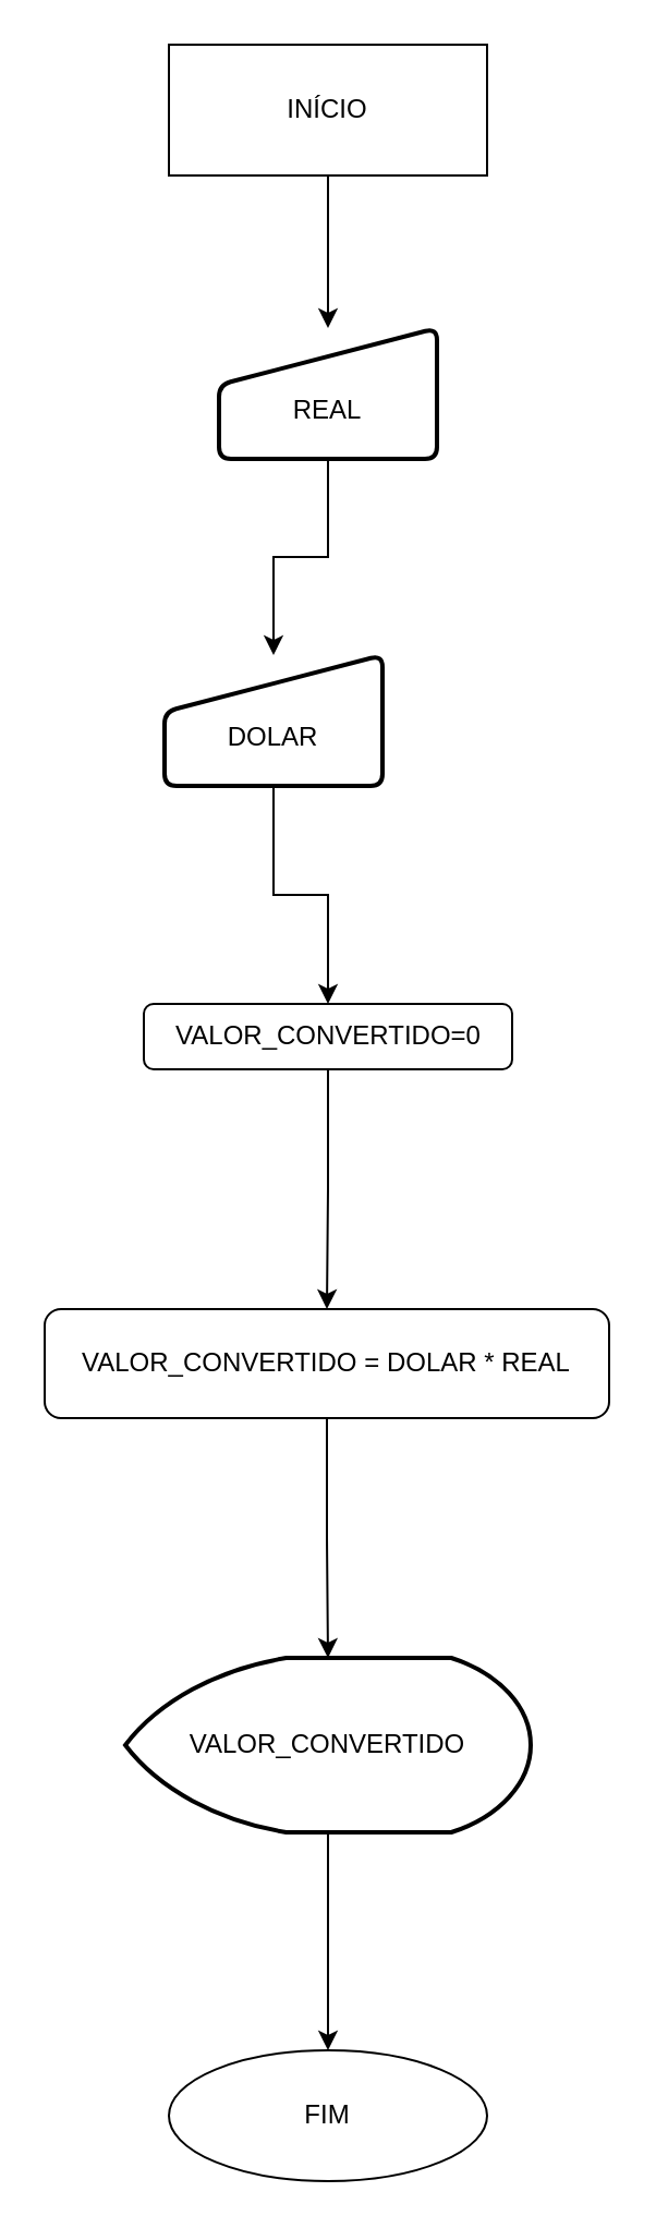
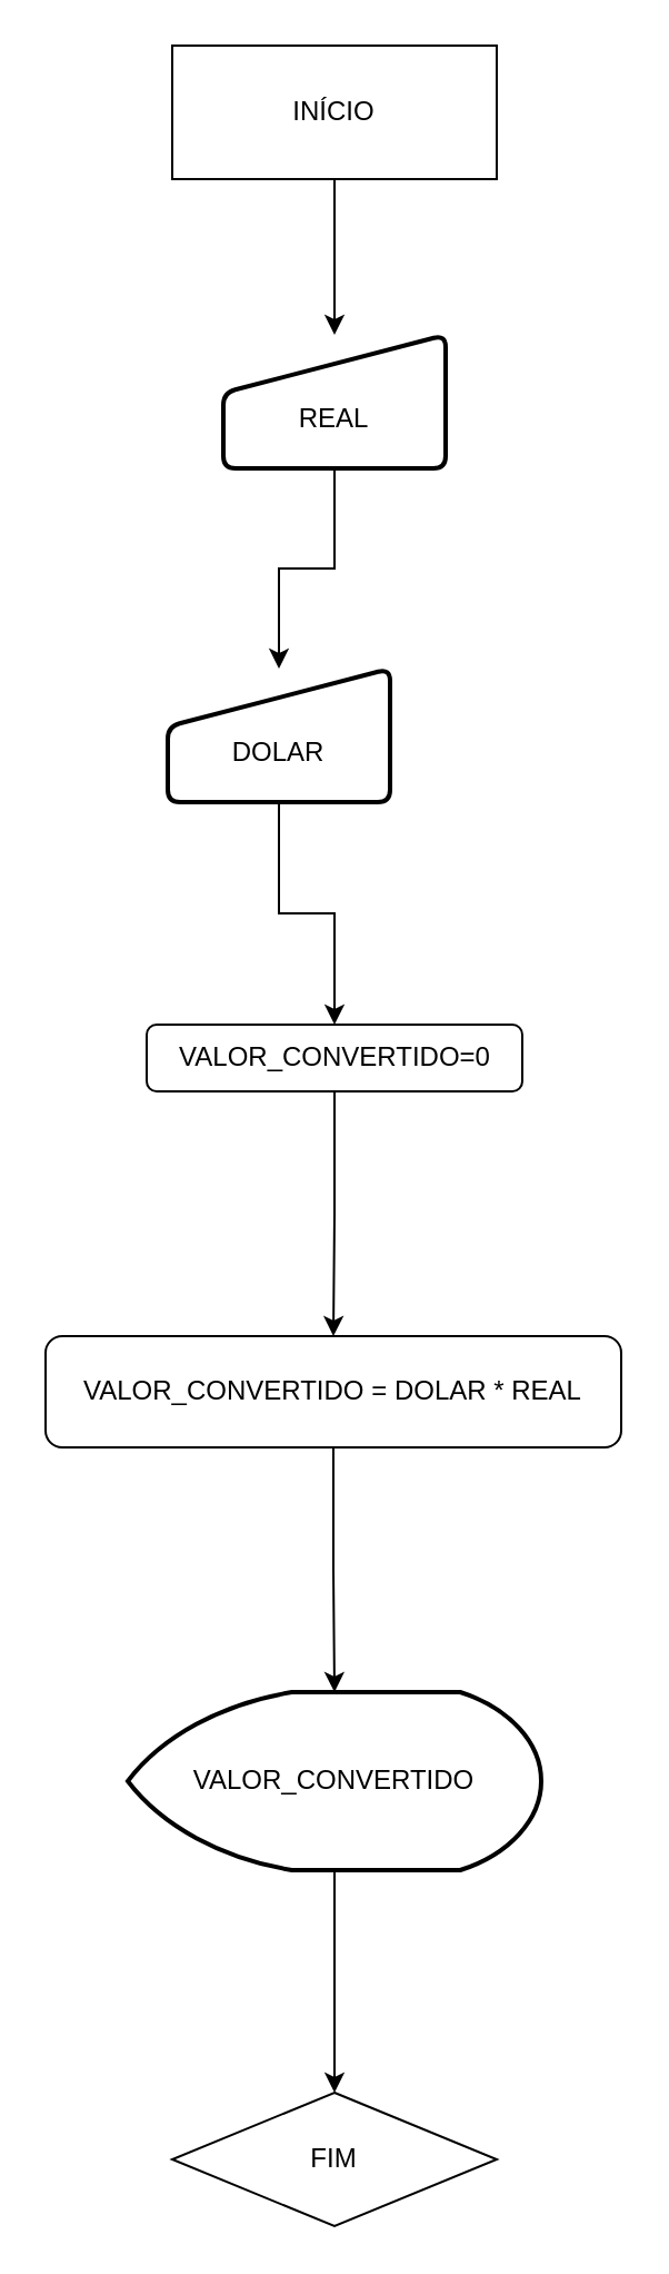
  <mxCell id="0" />
  <mxCell id="1" parent="0" />
  <mxCell id="2" value="" style="edgeStyle=orthogonalEdgeStyle;rounded=0;orthogonalLoop=1;jettySize=auto;html=1;" edge="1" parent="1" source="3" target="6"><mxGeometry relative="1" as="geometry" /></mxCell>
  <mxCell id="3" value="INÍCIO" style="whiteSpace=wrap;html=1;rounded=0;" vertex="1" parent="1"><mxGeometry x="77" y="20" width="146" height="60" as="geometry" /></mxCell>
- <mxCell id="4" value="FIM" style="ellipse;whiteSpace=wrap;html=1;" vertex="1" parent="1"><mxGeometry x="77" y="940" width="146" height="60" as="geometry" /></mxCell>
+ <mxCell id="4" value="FIM" style="rhombus;whiteSpace=wrap;html=1;" vertex="1" parent="1"><mxGeometry x="77" y="940" width="146" height="60" as="geometry" /></mxCell>
  <mxCell id="5" value="" style="edgeStyle=orthogonalEdgeStyle;rounded=0;orthogonalLoop=1;jettySize=auto;html=1;" edge="1" parent="1" source="6" target="10"><mxGeometry relative="1" as="geometry" /></mxCell>
  <mxCell id="6" value="&lt;div&gt;&lt;br&gt;&lt;/div&gt;REAL&lt;div&gt;&lt;/div&gt;&lt;div&gt;&lt;/div&gt;" style="html=1;strokeWidth=2;shape=manualInput;whiteSpace=wrap;rounded=1;size=26;arcSize=11;" vertex="1" parent="1"><mxGeometry x="100" y="150" width="100" height="60" as="geometry" /></mxCell>
  <mxCell id="7" value="" style="edgeStyle=orthogonalEdgeStyle;rounded=0;orthogonalLoop=1;jettySize=auto;html=1;" edge="1" parent="1" source="8" target="14"><mxGeometry relative="1" as="geometry" /></mxCell>
  <mxCell id="8" value="VALOR_CONVERTIDO = DOLAR * REAL" style="rounded=1;whiteSpace=wrap;html=1;" vertex="1" parent="1"><mxGeometry x="20" y="600" width="259" height="50" as="geometry" /></mxCell>
  <mxCell id="9" value="" style="edgeStyle=orthogonalEdgeStyle;rounded=0;orthogonalLoop=1;jettySize=auto;html=1;" edge="1" parent="1" source="10" target="12"><mxGeometry relative="1" as="geometry" /></mxCell>
  <mxCell id="10" value="&lt;div&gt;&lt;br&gt;&lt;/div&gt;DOLAR&lt;div&gt;&lt;/div&gt;&lt;div&gt;&lt;/div&gt;" style="html=1;strokeWidth=2;shape=manualInput;whiteSpace=wrap;rounded=1;size=26;arcSize=11;" vertex="1" parent="1"><mxGeometry x="75" y="300" width="100" height="60" as="geometry" /></mxCell>
  <mxCell id="11" value="" style="edgeStyle=orthogonalEdgeStyle;rounded=0;orthogonalLoop=1;jettySize=auto;html=1;" edge="1" parent="1" source="12" target="8"><mxGeometry relative="1" as="geometry" /></mxCell>
  <mxCell id="12" value="VALOR_CONVERTIDO=0" style="rounded=1;whiteSpace=wrap;html=1;" vertex="1" parent="1"><mxGeometry x="65.5" y="460" width="169" height="30" as="geometry" /></mxCell>
  <mxCell id="13" value="" style="edgeStyle=orthogonalEdgeStyle;rounded=0;orthogonalLoop=1;jettySize=auto;html=1;" edge="1" parent="1" source="14" target="4"><mxGeometry relative="1" as="geometry" /></mxCell>
  <mxCell id="14" value="VALOR_CONVERTIDO" style="strokeWidth=2;html=1;shape=mxgraph.flowchart.display;whiteSpace=wrap;" vertex="1" parent="1"><mxGeometry x="57" y="760" width="186" height="80" as="geometry" /></mxCell>
